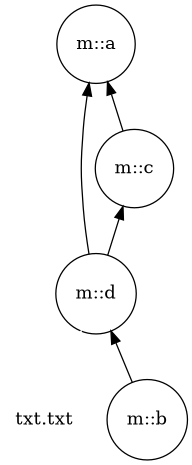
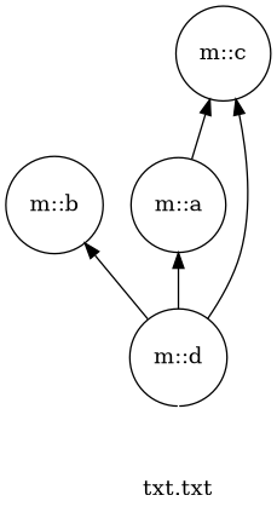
  digraph {
    rankdir=BT
    node [color=black shape=circle]
    n1 [color=white label="txt.txt" shape=box]
    "m::d"
    "m::b"
    "m::a"
    "m::c"
    n1 -> "m::d" [color=white]
-   "m::b" -> "m::d"
+   "m::d" -> "m::b"
    "m::d" -> "m::a"
    "m::d" -> "m::c"
-   "m::c" -> "m::a"
+   "m::a" -> "m::c"
  }
